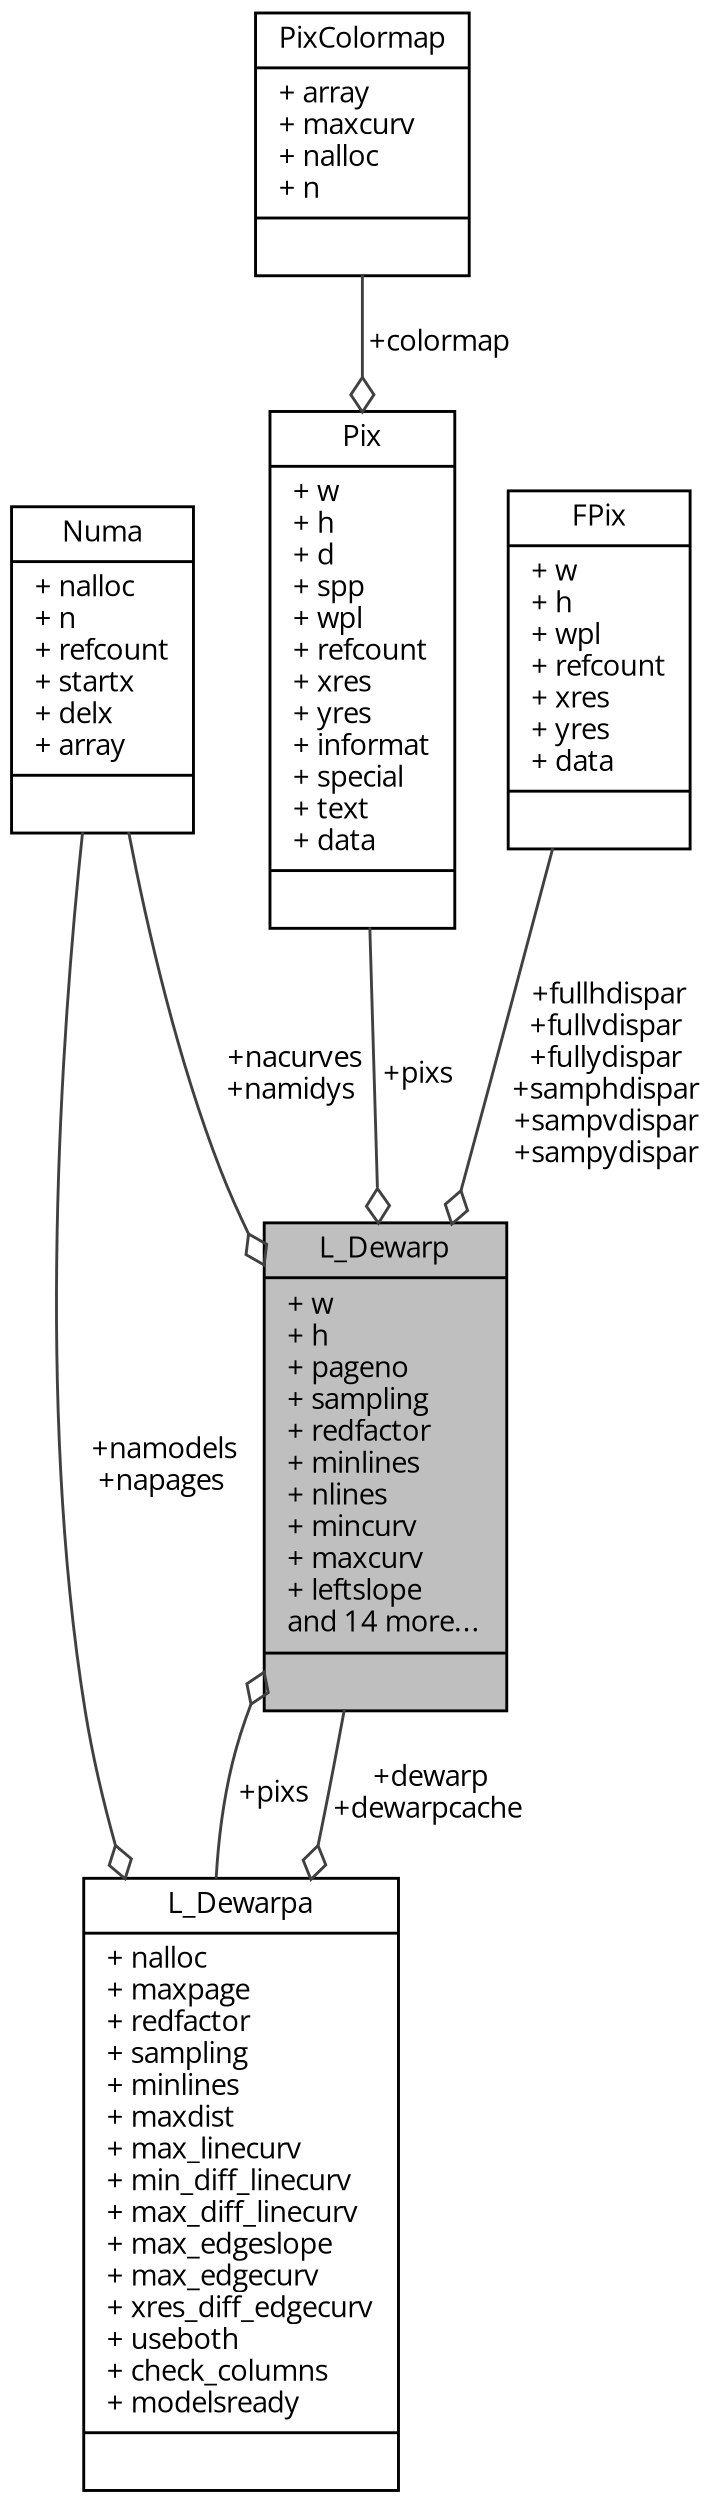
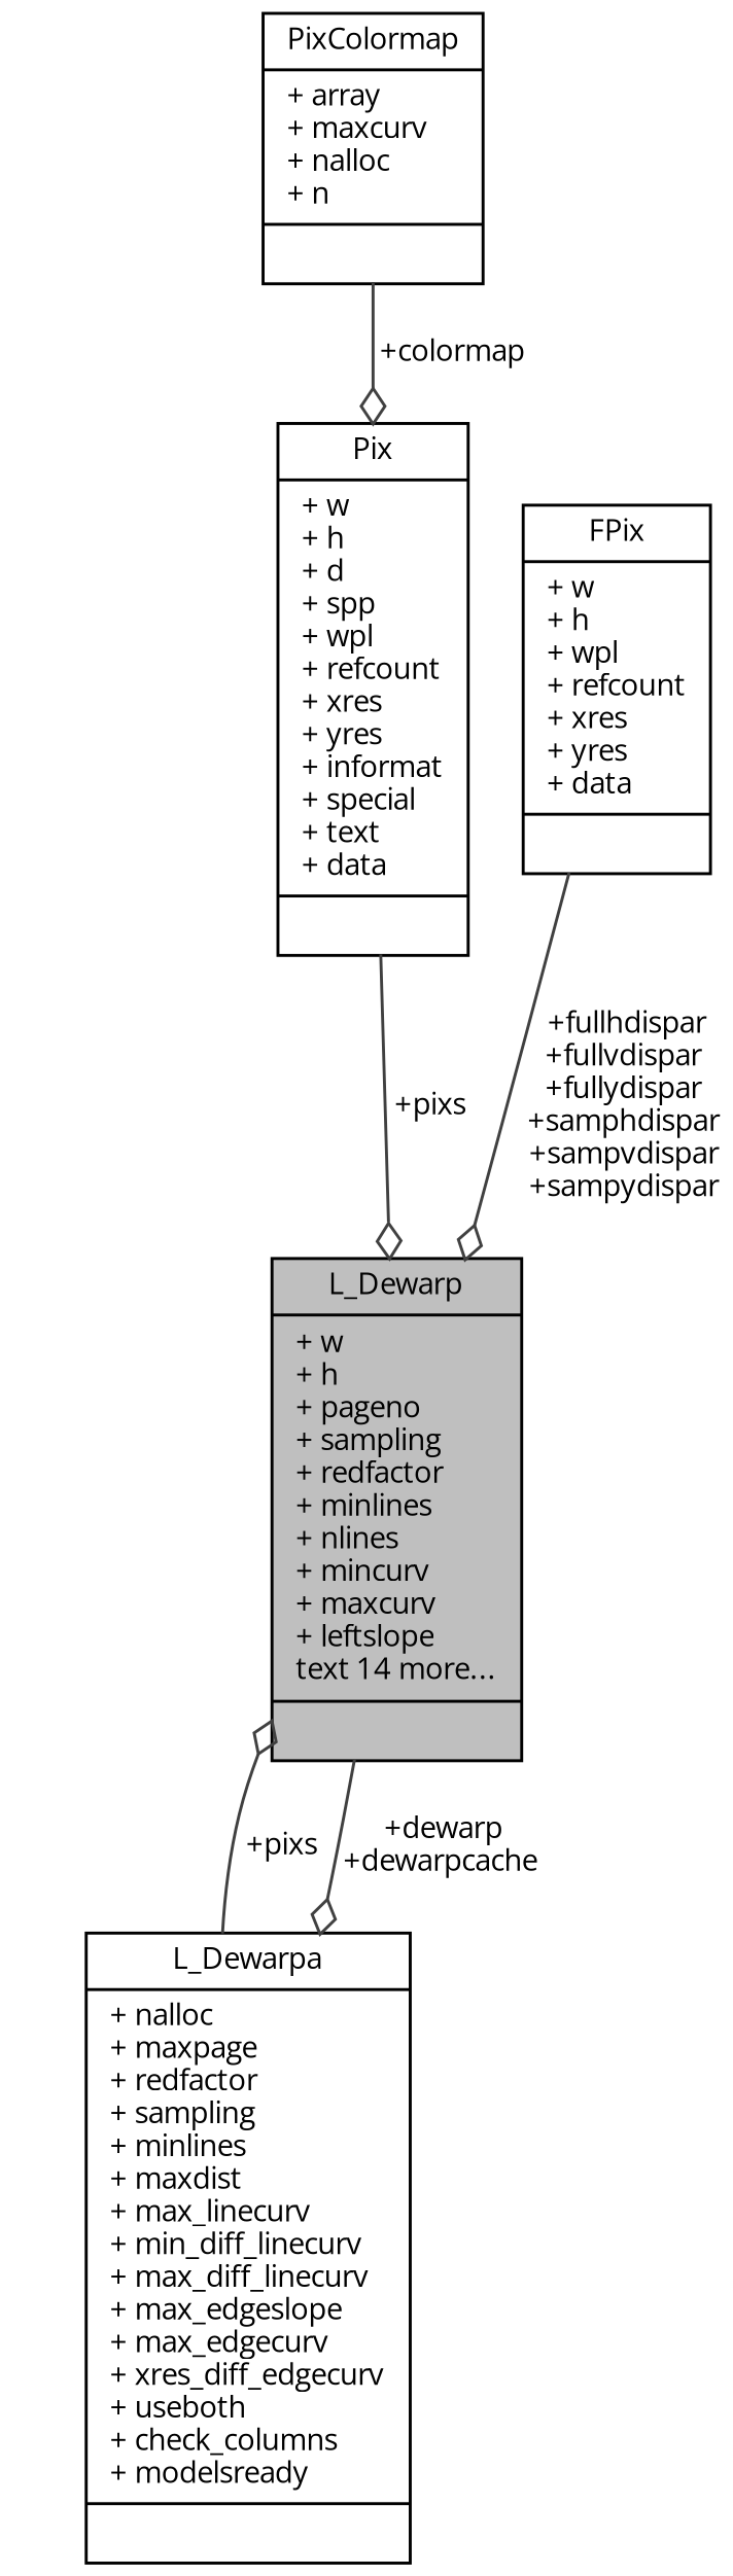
  digraph {
    fontname="Open Sans"
    node [color=black fillcolor=white fontname="Open Sans" fontsize=10 shape=record style=filled]
    edge [arrowhead=odiamond color=grey25 fontname="Open Sans" fontsize=10 labelfontname=Helvetica labelfontsize=10 style=solid]
-   n1 [fillcolor=grey75 fontcolor=black height=0.2 label="{L_Dewarp\n|+ w\l+ h\l+ pageno\l+ sampling\l+ redfactor\l+ minlines\l+ nlines\l+ mincurv\l+ maxcurv\l+ leftslope\land 14 more...\l|}" width=0.4]
+   n1 [fillcolor=grey75 fontcolor=black height=0.2 label="{L_Dewarp\n|+ w\l+ h\l+ pageno\l+ sampling\l+ redfactor\l+ minlines\l+ nlines\l+ mincurv\l+ maxcurv\l+ leftslope\ltext 14 more...\l|}" width=0.4]
    n2 [height=0.2 label="{L_Dewarpa\n|+ nalloc\l+ maxpage\l+ redfactor\l+ sampling\l+ minlines\l+ maxdist\l+ max_linecurv\l+ min_diff_linecurv\l+ max_diff_linecurv\l+ max_edgeslope\l+ max_edgecurv\l+ xres_diff_edgecurv\l+ useboth\l+ check_columns\l+ modelsready\l|}" width=0.4]
-   n3 [height=0.2 label="{Numa\n|+ nalloc\l+ n\l+ refcount\l+ startx\l+ delx\l+ array\l|}" width=0.4]
    n4 [height=0.2 label="{Pix\n|+ w\l+ h\l+ d\l+ spp\l+ wpl\l+ refcount\l+ xres\l+ yres\l+ informat\l+ special\l+ text\l+ data\l|}" width=0.4]
    n5 [height=0.2 label="{PixColormap\n|+ array\l+ maxcurv\l+ nalloc\l+ n\l|}" width=0.4]
    n6 [height=0.2 label="{FPix\n|+ w\l+ h\l+ wpl\l+ refcount\l+ xres\l+ yres\l+ data\l|}" width=0.4]
    n1 -> n2 [label=" +dewarp\n+dewarpcache"]
    n2 -> n1 [label=" +pixs"]
-   n3 -> n1 [label=" +nacurves\n+namidys"]
-   n3 -> n2 [label=" +namodels\n+napages"]
    n4 -> n1 [label=" +pixs"]
    n5 -> n4 [label=" +colormap"]
    n6 -> n1 [label=" +fullhdispar\n+fullvdispar\n+fullydispar\n+samphdispar\n+sampvdispar\n+sampydispar"]
  }
